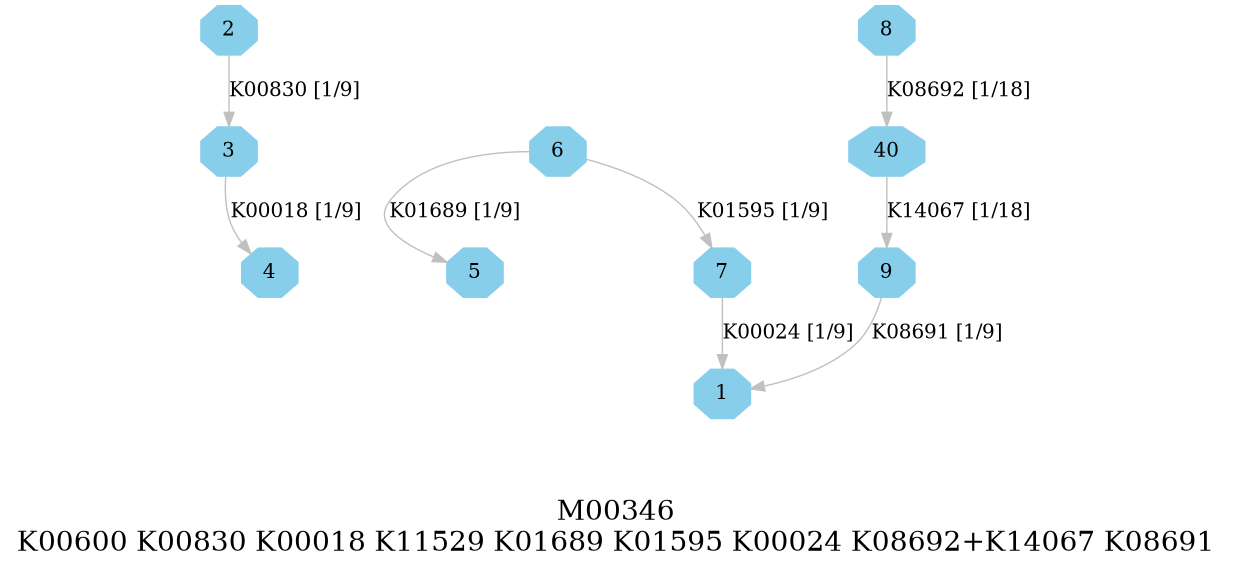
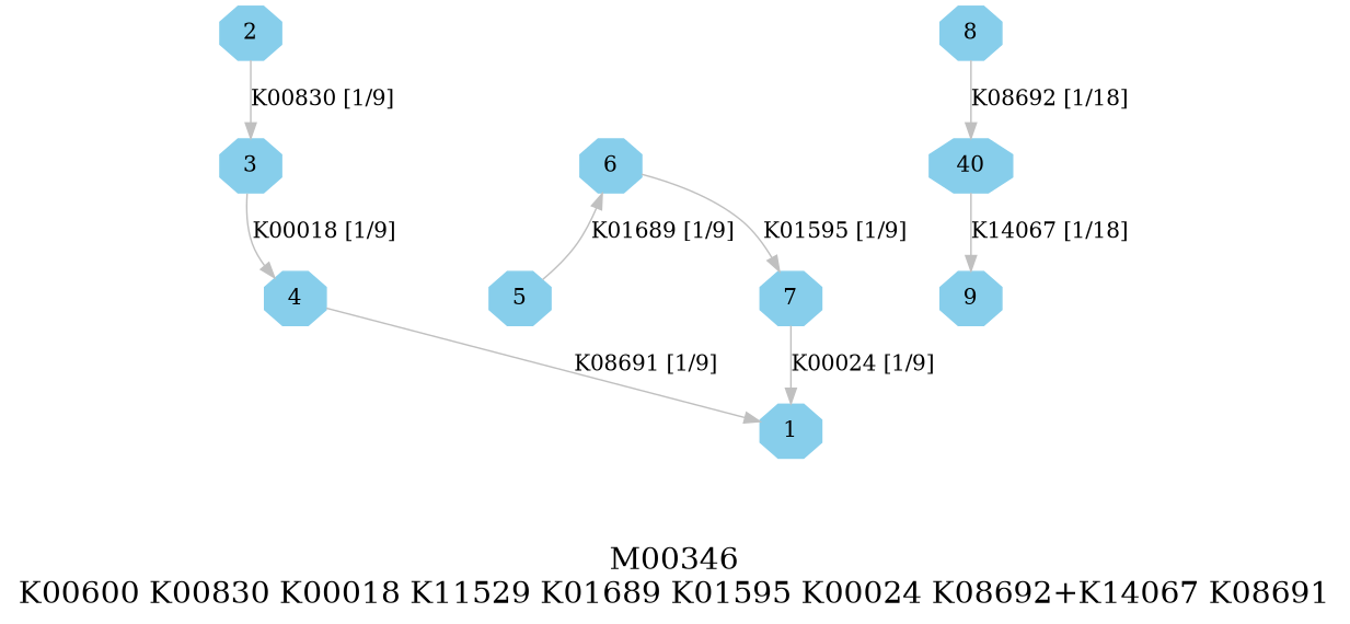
  digraph {
    fontsize=20
    label="M00346\nK00600 K00830 K00018 K11529 K01689 K01595 K00024 K08692+K14067 K08691"
    node [color=skyblue shape=octagon style=filled]
    edge [color=grey]
    1 [height=.3 width=.3]
    2 [height=.3 width=.3]
    3 [height=.3 width=.3]
    4 [height=.3 width=.3]
    5 [height=.3 width=.3]
    6 [height=.3 width=.3]
    7 [height=.3 width=.3]
    8 [height=.3 width=.3]
    9 [height=.3 width=.3]
    n10 [height=.3 label=40 width=.3]
    subgraph sub_1 {
      1
      2
      3
      4
      5
      6
      7
      8
      9
      n10
    }
    2 -> 3 [label="K00830 [1/9]"]
    3 -> 4 [label="K00018 [1/9]"]
-   6 -> 5 [label="K01689 [1/9]"]
+   5 -> 6 [label="K01689 [1/9]"]
    6 -> 7 [label="K01595 [1/9]"]
    7 -> 1 [label="K00024 [1/9]"]
    8 -> n10 [label="K08692 [1/18]"]
-   9 -> 1 [label="K08691 [1/9]"]
+   4 -> 1 [label="K08691 [1/9]"]
    n10 -> 9 [label="K14067 [1/18]"]
  }
